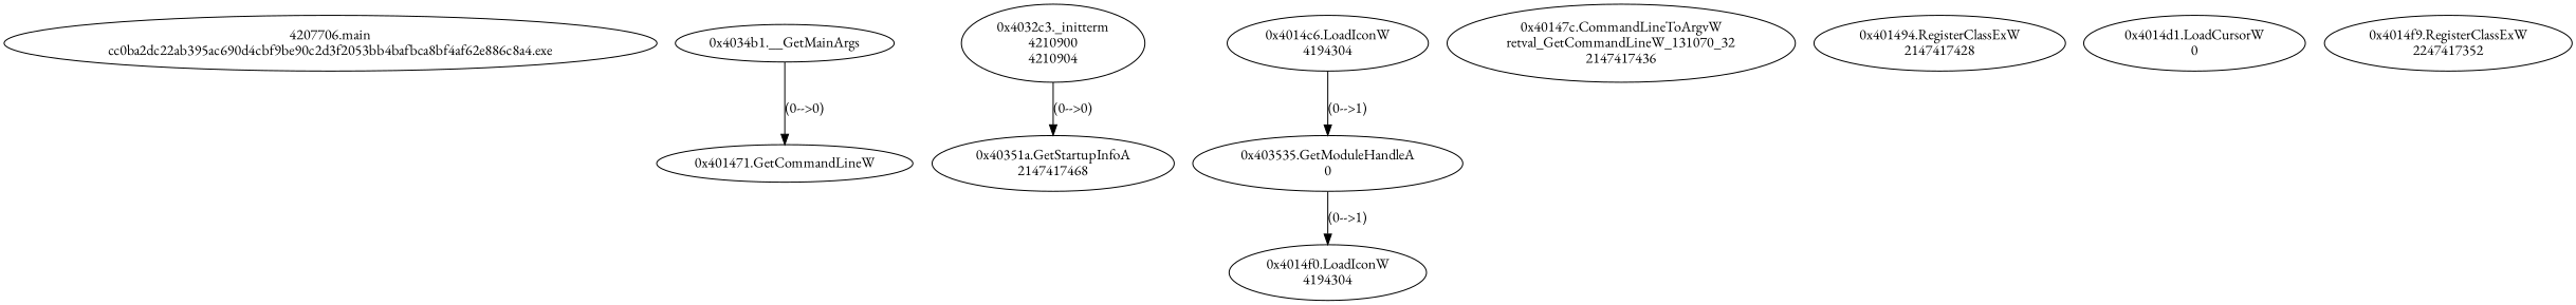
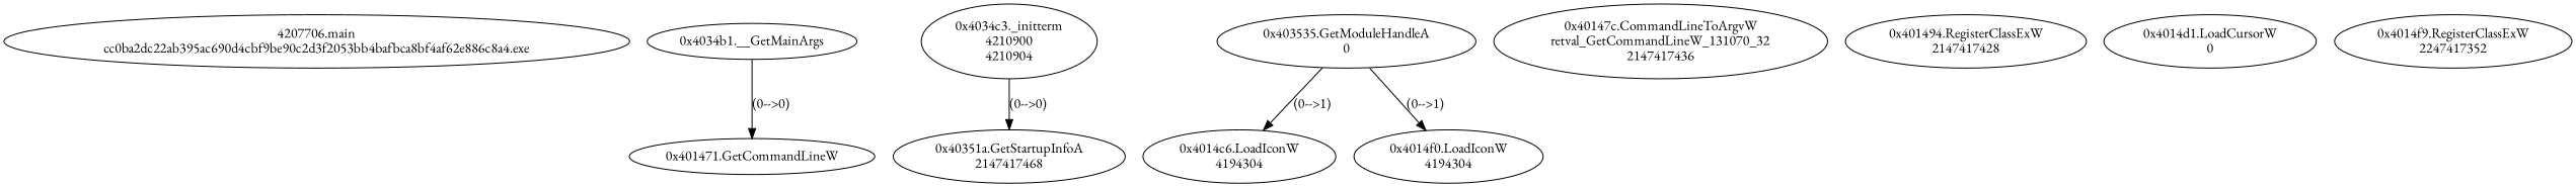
  digraph {
    fontname="EB Garamond"
    node [fontname="EB Garamond"]
    edge [fontname="EB Garamond"]
    n1 [label="4207706.main\ncc0ba2dc22ab395ac690d4cbf9be90c2d3f2053bb4bafbca8bf4af62e886c8a4.exe"]
    n2 [label="0x4034b1.__GetMainArgs\n"]
    n3 [label="0x401471.GetCommandLineW\n"]
-   n4 [label="0x4032c3._initterm\n4210900\n4210904"]
+   n4 [label="0x4034c3._initterm\n4210900\n4210904"]
    n5 [label="0x40351a.GetStartupInfoA\n2147417468"]
    n6 [label="0x403535.GetModuleHandleA\n0"]
    n7 [label="0x4014c6.LoadIconW\n4194304\n"]
    n8 [label="0x4014f0.LoadIconW\n4194304\n"]
    n9 [label="0x40147c.CommandLineToArgvW\nretval_GetCommandLineW_131070_32\n2147417436"]
    n10 [label="0x401494.RegisterClassExW\n2147417428"]
    n11 [label="0x4014d1.LoadCursorW\n0\n"]
    n12 [label="0x4014f9.RegisterClassExW\n2247417352"]
    n2 -> n3 [label="(0-->0)"]
    n4 -> n5 [label="(0-->0)"]
-   n7 -> n6 [label="(0-->1)"]
+   n6 -> n7 [label="(0-->1)"]
    n6 -> n8 [label="(0-->1)"]
  }
